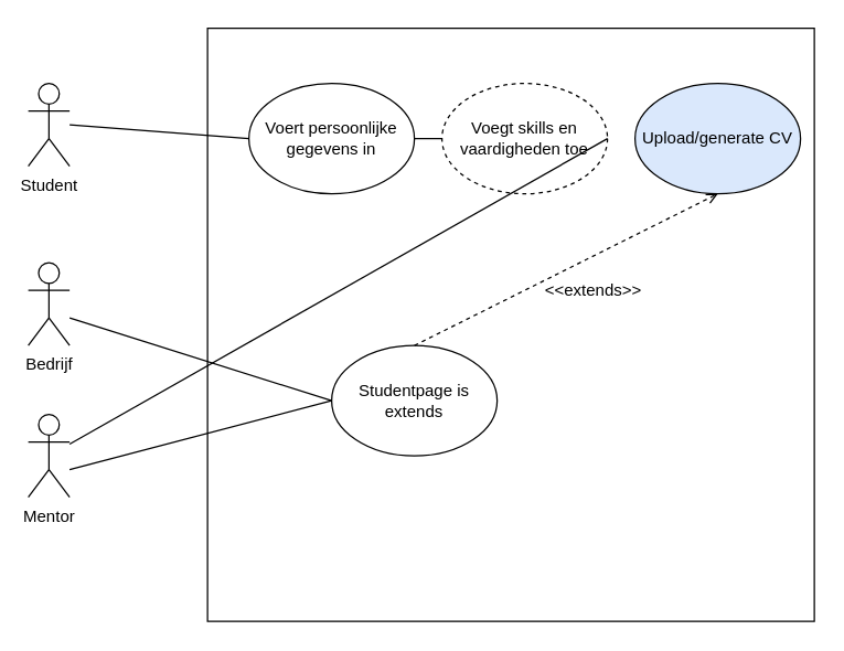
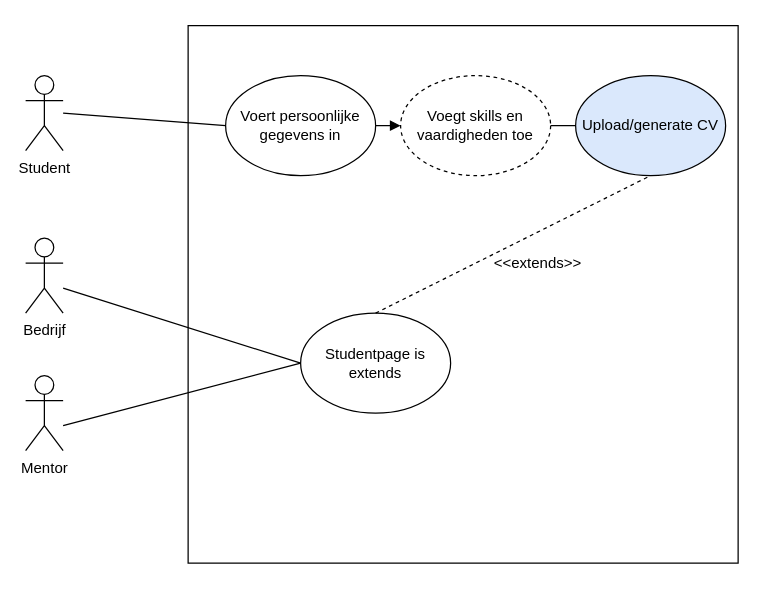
  <mxCell id="0" />
  <mxCell id="1" parent="0" />
  <mxCell id="2" value="" style="rounded=0;whiteSpace=wrap;html=1;" parent="1" vertex="1"><mxGeometry x="150" y="20" width="440" height="430" as="geometry" /></mxCell>
  <mxCell id="3" value="Student" style="shape=umlActor;verticalLabelPosition=bottom;labelBackgroundColor=#ffffff;verticalAlign=top;html=1;outlineConnect=0;" vertex="1" parent="1"><mxGeometry x="20" y="60" width="30" height="60" as="geometry" /></mxCell>
  <mxCell id="4" value="Voert persoonlijke gegevens in" style="ellipse;whiteSpace=wrap;html=1;" vertex="1" parent="1"><mxGeometry x="180" y="60" width="120" height="80" as="geometry" /></mxCell>
  <mxCell id="5" value="Voegt skills en vaardigheden toe" style="ellipse;whiteSpace=wrap;html=1;dashed=1;" vertex="1" parent="1"><mxGeometry x="320" y="60" width="120" height="80" as="geometry" /></mxCell>
  <mxCell id="6" value="Upload/generate CV" style="ellipse;whiteSpace=wrap;html=1;fillColor=#dae8fc;" vertex="1" parent="1"><mxGeometry x="460" y="60" width="120" height="80" as="geometry" /></mxCell>
  <mxCell id="7" value="Studentpage is extends" style="ellipse;whiteSpace=wrap;html=1;" vertex="1" parent="1"><mxGeometry x="240" y="250" width="120" height="80" as="geometry" /></mxCell>
  <mxCell id="8" value="" style="endArrow=none;html=1;entryX=0;entryY=0.5;entryDx=0;entryDy=0;" edge="1" parent="1" target="4"><mxGeometry width="50" height="50" relative="1" as="geometry"><mxPoint x="50" y="90" as="sourcePoint" /><mxPoint x="140" y="70" as="targetPoint" /></mxGeometry></mxCell>
- <mxCell id="9" value="" style="endArrow=none;html=1;entryX=0;entryY=0.5;entryDx=0;entryDy=0;exitX=1;exitY=0.5;exitDx=0;exitDy=0;" edge="1" parent="1" source="4" target="5"><mxGeometry width="50" height="50" relative="1" as="geometry"><mxPoint x="280" y="210" as="sourcePoint" /><mxPoint x="330" y="160" as="targetPoint" /></mxGeometry></mxCell>
- <mxCell id="10" value="" style="endArrow=none;html=1;exitX=1;exitY=0.5;exitDx=0;exitDy=0;" edge="1" parent="1" source="5" target="12"><mxGeometry width="50" height="50" relative="1" as="geometry"><mxPoint x="440" y="180" as="sourcePoint" /><mxPoint x="490" y="130" as="targetPoint" /></mxGeometry></mxCell>
+ <mxCell id="9" value="" style="endArrow=block;html=1;entryX=0;entryY=0.5;entryDx=0;entryDy=0;exitX=1;exitY=0.5;exitDx=0;exitDy=0;" edge="1" parent="1" source="4" target="5"><mxGeometry width="50" height="50" relative="1" as="geometry"><mxPoint x="280" y="210" as="sourcePoint" /><mxPoint x="330" y="160" as="targetPoint" /></mxGeometry></mxCell>
+ <mxCell id="10" value="" style="endArrow=none;html=1;entryX=0;entryY=0.5;entryDx=0;entryDy=0;exitX=1;exitY=0.5;exitDx=0;exitDy=0;" edge="1" parent="1" source="5" target="6"><mxGeometry width="50" height="50" relative="1" as="geometry"><mxPoint x="440" y="180" as="sourcePoint" /><mxPoint x="490" y="130" as="targetPoint" /></mxGeometry></mxCell>
  <mxCell id="11" value="Bedrijf" style="shape=umlActor;verticalLabelPosition=bottom;labelBackgroundColor=#ffffff;verticalAlign=top;html=1;outlineConnect=0;" vertex="1" parent="1"><mxGeometry x="20" y="190" width="30" height="60" as="geometry" /></mxCell>
  <mxCell id="12" value="Mentor" style="shape=umlActor;verticalLabelPosition=bottom;labelBackgroundColor=#ffffff;verticalAlign=top;html=1;outlineConnect=0;" vertex="1" parent="1"><mxGeometry x="20" y="300" width="30" height="60" as="geometry" /></mxCell>
  <mxCell id="13" value="" style="endArrow=none;html=1;entryX=0;entryY=0.5;entryDx=0;entryDy=0;" edge="1" parent="1" target="7"><mxGeometry width="50" height="50" relative="1" as="geometry"><mxPoint x="50" y="230" as="sourcePoint" /><mxPoint x="120" y="230" as="targetPoint" /></mxGeometry></mxCell>
  <mxCell id="14" value="" style="endArrow=none;html=1;entryX=0;entryY=0.5;entryDx=0;entryDy=0;" edge="1" parent="1" target="7"><mxGeometry width="50" height="50" relative="1" as="geometry"><mxPoint x="50" y="340" as="sourcePoint" /><mxPoint x="150" y="310" as="targetPoint" /></mxGeometry></mxCell>
- <mxCell id="15" value="" style="endArrow=open;dashed=1;html=1;entryX=0.5;entryY=1;entryDx=0;entryDy=0;exitX=0.5;exitY=0;exitDx=0;exitDy=0;" edge="1" parent="1" source="7" target="6"><mxGeometry width="50" height="50" relative="1" as="geometry"><mxPoint x="450" y="210" as="sourcePoint" /><mxPoint x="500" y="160" as="targetPoint" /></mxGeometry></mxCell>
+ <mxCell id="15" value="" style="endArrow=none;dashed=1;html=1;entryX=0.5;entryY=1;entryDx=0;entryDy=0;exitX=0.5;exitY=0;exitDx=0;exitDy=0;" edge="1" parent="1" source="7" target="6"><mxGeometry width="50" height="50" relative="1" as="geometry"><mxPoint x="450" y="210" as="sourcePoint" /><mxPoint x="500" y="160" as="targetPoint" /></mxGeometry></mxCell>
  <mxCell id="16" value="&amp;lt;&amp;lt;extends&amp;gt;&amp;gt;" style="text;html=1;strokeColor=none;fillColor=none;align=center;verticalAlign=middle;whiteSpace=wrap;rounded=0;" vertex="1" parent="1"><mxGeometry x="410" y="200" width="40" height="20" as="geometry" /></mxCell>
